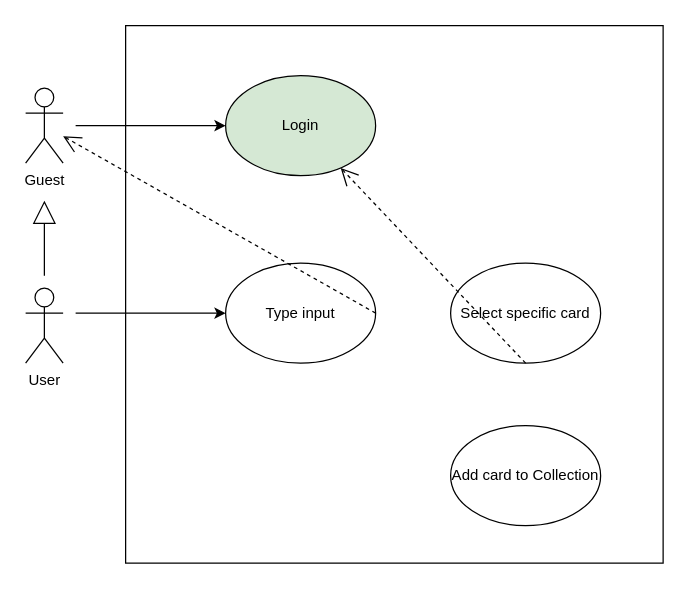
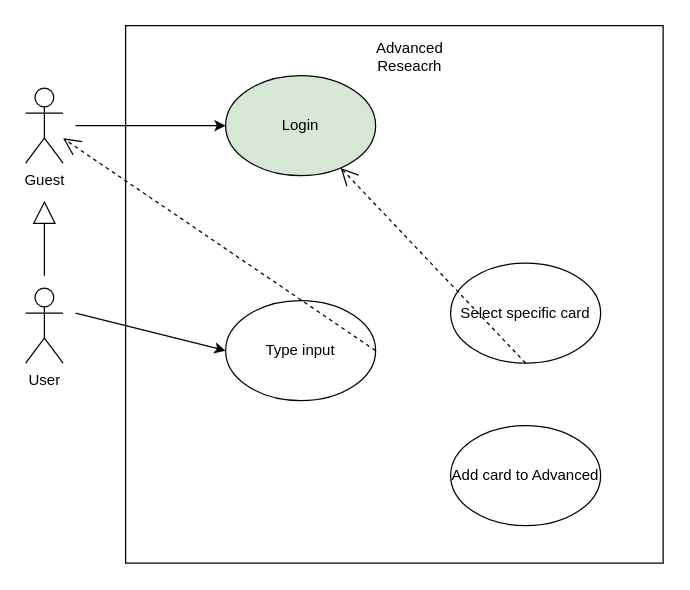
  <mxCell id="0" />
  <mxCell id="1" parent="0" />
  <mxCell id="2" value="User" style="shape=umlActor;verticalLabelPosition=bottom;verticalAlign=top;html=1;outlineConnect=0;" parent="1" vertex="1"><mxGeometry x="20" y="230" width="30" height="60" as="geometry" /></mxCell>
  <mxCell id="3" value="Guest" style="shape=umlActor;verticalLabelPosition=bottom;verticalAlign=top;html=1;outlineConnect=0;" parent="1" vertex="1"><mxGeometry x="20" y="70" width="30" height="60" as="geometry" /></mxCell>
  <mxCell id="4" value="" style="rounded=0;whiteSpace=wrap;html=1;" parent="1" vertex="1"><mxGeometry x="100" y="20" width="430" height="430" as="geometry" /></mxCell>
  <mxCell id="5" value="Login" style="ellipse;whiteSpace=wrap;html=1;fillColor=#d5e8d4;" parent="1" vertex="1"><mxGeometry x="180" y="60" width="120" height="80" as="geometry" /></mxCell>
  <mxCell id="6" value="" style="endArrow=block;endSize=16;endFill=0;html=1;rounded=0;" parent="1" edge="1"><mxGeometry width="160" relative="1" as="geometry"><mxPoint x="35" y="220" as="sourcePoint" /><mxPoint x="35" y="160" as="targetPoint" /></mxGeometry></mxCell>
- <mxCell id="7" value="Type input" style="ellipse;whiteSpace=wrap;html=1;" parent="1" vertex="1"><mxGeometry x="180" y="210" width="120" height="80" as="geometry" /></mxCell>
+ <mxCell id="7" value="Type input" style="ellipse;whiteSpace=wrap;html=1;" parent="1" vertex="1"><mxGeometry x="180" y="240" width="120" height="80" as="geometry" /></mxCell>
+ <mxCell id="8" value="Advanced Reseacrh" style="text;html=1;strokeColor=none;fillColor=none;align=center;verticalAlign=middle;whiteSpace=wrap;rounded=0;" parent="1" vertex="1"><mxGeometry x="280" y="30" width="95" height="30" as="geometry" /></mxCell>
  <mxCell id="9" value="" style="endArrow=classic;html=1;rounded=0;" parent="1" target="5" edge="1"><mxGeometry width="50" height="50" relative="1" as="geometry"><mxPoint x="60" y="100" as="sourcePoint" /><mxPoint x="130" y="190" as="targetPoint" /></mxGeometry></mxCell>
  <mxCell id="10" value="" style="endArrow=classic;html=1;rounded=0;entryX=0;entryY=0.5;entryDx=0;entryDy=0;" parent="1" target="7" edge="1"><mxGeometry width="50" height="50" relative="1" as="geometry"><mxPoint x="60" y="250" as="sourcePoint" /><mxPoint x="10" y="310" as="targetPoint" /></mxGeometry></mxCell>
  <mxCell id="11" value="Select specific card" style="ellipse;whiteSpace=wrap;html=1;" parent="1" vertex="1"><mxGeometry x="360" y="210" width="120" height="80" as="geometry" /></mxCell>
  <mxCell id="12" value="" style="endArrow=open;endSize=12;dashed=1;html=1;rounded=0;exitX=1;exitY=0.5;exitDx=0;exitDy=0;" parent="1" source="7" target="3" edge="1"><mxGeometry width="160" relative="1" as="geometry"><mxPoint x="-120" y="340" as="sourcePoint" /><mxPoint x="40" y="340" as="targetPoint" /></mxGeometry></mxCell>
- <mxCell id="13" value="Add card to Collection" style="ellipse;whiteSpace=wrap;html=1;" parent="1" vertex="1"><mxGeometry x="360" y="340" width="120" height="80" as="geometry" /></mxCell>
+ <mxCell id="13" value="Add card to Advanced" style="ellipse;whiteSpace=wrap;html=1;" parent="1" vertex="1"><mxGeometry x="360" y="340" width="120" height="80" as="geometry" /></mxCell>
  <mxCell id="14" value="" style="endArrow=open;endSize=12;dashed=1;html=1;rounded=0;exitX=0.5;exitY=1;exitDx=0;exitDy=0;" parent="1" source="11" target="5" edge="1"><mxGeometry width="160" relative="1" as="geometry"><mxPoint x="310" y="260" as="sourcePoint" /><mxPoint x="370" y="260" as="targetPoint" /></mxGeometry></mxCell>
